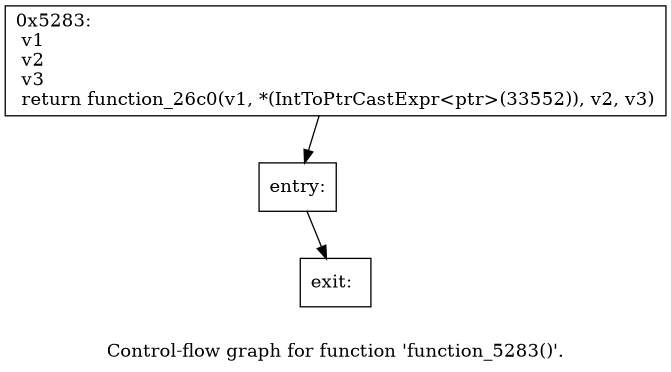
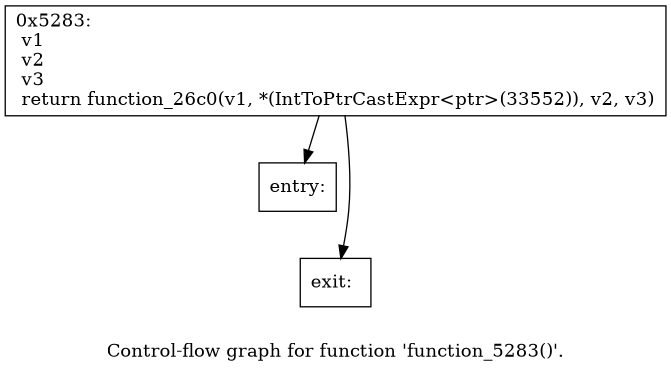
  digraph {
    label="Control-flow graph for function 'function_5283()'."
    node [shape=record]
    n1 [label="{entry:\l}"]
    n2 [label="{0x5283:\l  v1\l  v2\l  v3\l  return function_26c0(v1, *(IntToPtrCastExpr\<ptr\>(33552)), v2, v3)\l}"]
    n3 [label="{exit:\l}"]
    n2 -> n1
-   n1 -> n3
+   n2 -> n3
  }
